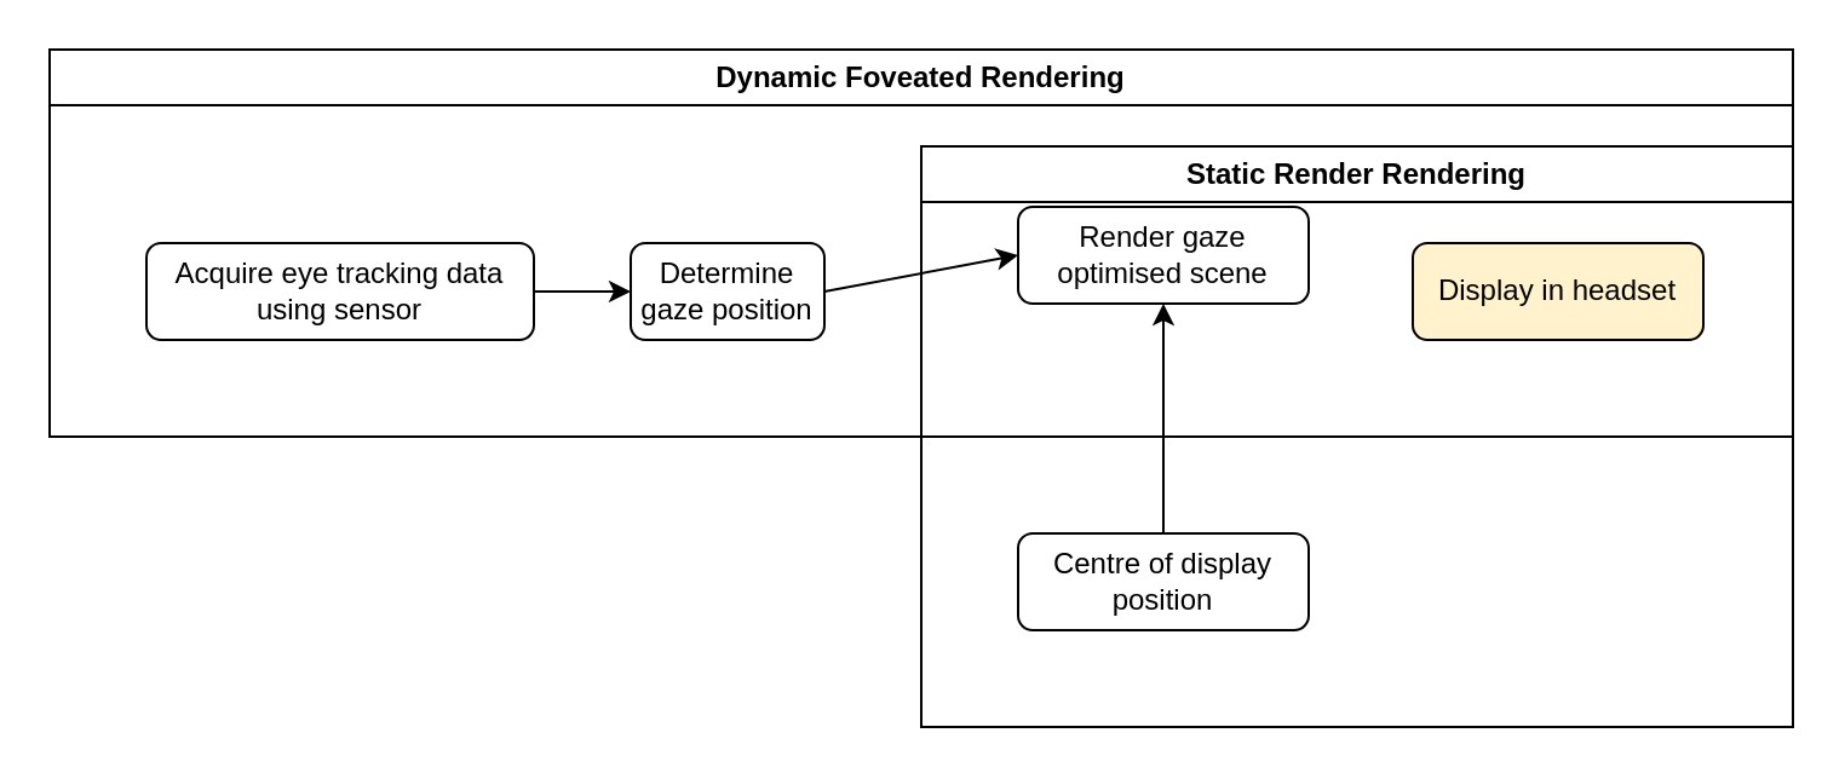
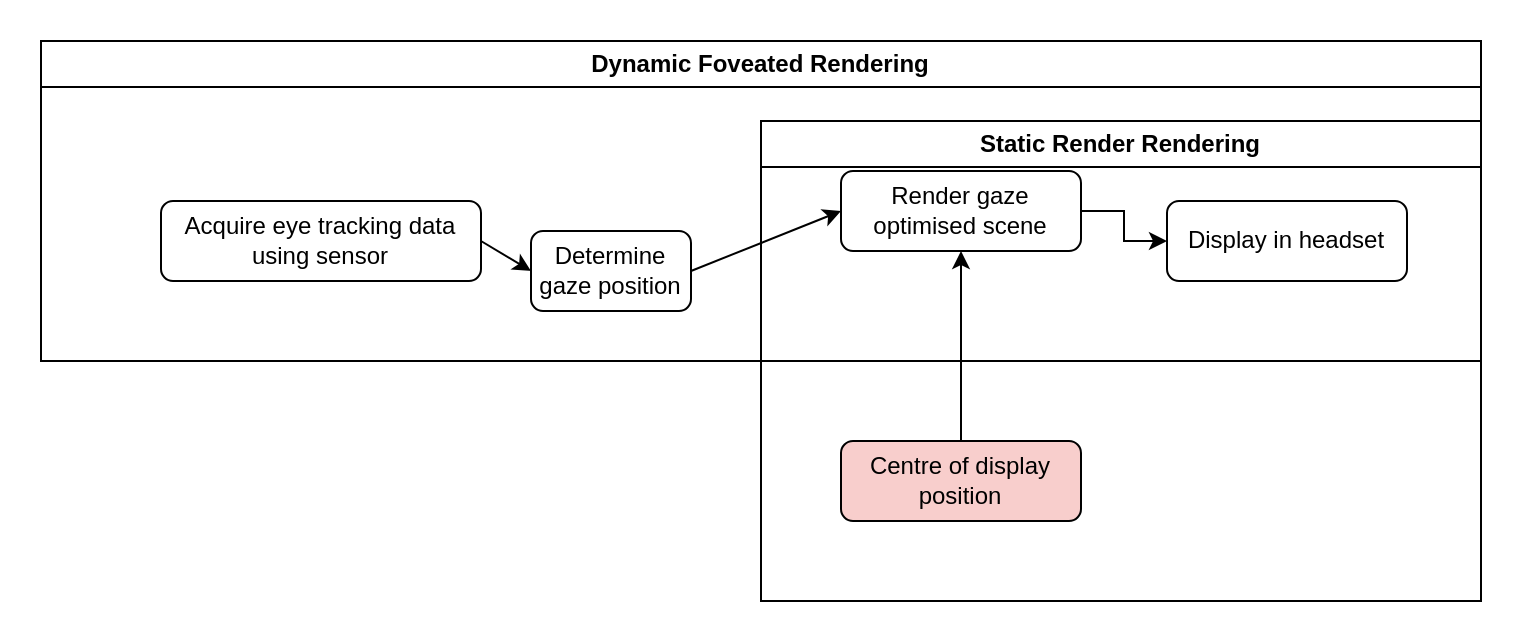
  <mxCell id="0" />
  <mxCell id="1" parent="0" />
  <mxCell id="2" value="Dynamic Foveated Rendering" style="swimlane;whiteSpace=wrap;html=1;" parent="1" vertex="1"><mxGeometry x="20" y="20" width="720" height="160" as="geometry"><mxRectangle y="440" width="200" height="30" as="alternateBounds" /></mxGeometry></mxCell>
  <mxCell id="3" value="Static Render Rendering" style="swimlane;whiteSpace=wrap;html=1;" parent="2" vertex="1"><mxGeometry x="360" y="40" width="360" height="240" as="geometry" /></mxCell>
  <mxCell id="4" style="edgeStyle=orthogonalEdgeStyle;rounded=0;orthogonalLoop=1;jettySize=auto;html=1;exitX=0.5;exitY=0;exitDx=0;exitDy=0;entryX=0.5;entryY=1;entryDx=0;entryDy=0;" edge="1" parent="3" source="5" target="7"><mxGeometry relative="1" as="geometry" /></mxCell>
- <mxCell id="5" value="Centre of display position" style="rounded=1;whiteSpace=wrap;html=1;" parent="3" vertex="1"><mxGeometry x="40" y="160" width="120" height="40" as="geometry" /></mxCell>
+ <mxCell id="5" value="Centre of display position" style="rounded=1;whiteSpace=wrap;html=1;fillColor=#f8cecc;" parent="3" vertex="1"><mxGeometry x="40" y="160" width="120" height="40" as="geometry" /></mxCell>
+ <mxCell id="6" style="edgeStyle=orthogonalEdgeStyle;rounded=0;orthogonalLoop=1;jettySize=auto;html=1;exitX=1;exitY=0.5;exitDx=0;exitDy=0;entryX=0;entryY=0.5;entryDx=0;entryDy=0;" edge="1" parent="3" source="7" target="8"><mxGeometry relative="1" as="geometry" /></mxCell>
  <mxCell id="7" value="Render gaze optimised scene" style="rounded=1;whiteSpace=wrap;html=1;" parent="3" vertex="1"><mxGeometry x="40" y="25" width="120" height="40" as="geometry" /></mxCell>
- <mxCell id="8" value="Display in headset" style="rounded=1;whiteSpace=wrap;html=1;fillColor=#fff2cc;" vertex="1" parent="3"><mxGeometry x="203" y="40" width="120" height="40" as="geometry" /></mxCell>
- <mxCell id="9" value="Acquire eye tracking data&lt;div&gt;using sensor&lt;/div&gt;" style="rounded=1;whiteSpace=wrap;html=1;" parent="2" vertex="1"><mxGeometry x="40" y="80" width="160" height="40" as="geometry" /></mxCell>
- <mxCell id="10" value="Determine gaze position" style="rounded=1;whiteSpace=wrap;html=1;" parent="2" vertex="1"><mxGeometry x="240" y="80" width="80" height="40" as="geometry" /></mxCell>
+ <mxCell id="8" value="Display in headset" style="rounded=1;whiteSpace=wrap;html=1;" vertex="1" parent="3"><mxGeometry x="203" y="40" width="120" height="40" as="geometry" /></mxCell>
+ <mxCell id="9" value="Acquire eye tracking data&lt;div&gt;using sensor&lt;/div&gt;" style="rounded=1;whiteSpace=wrap;html=1;" parent="2" vertex="1"><mxGeometry x="60" y="80" width="160" height="40" as="geometry" /></mxCell>
+ <mxCell id="10" value="Determine gaze position" style="rounded=1;whiteSpace=wrap;html=1;" parent="2" vertex="1"><mxGeometry x="245" y="95" width="80" height="40" as="geometry" /></mxCell>
  <mxCell id="11" value="" style="endArrow=classic;html=1;rounded=0;exitX=1;exitY=0.5;exitDx=0;exitDy=0;entryX=0;entryY=0.5;entryDx=0;entryDy=0;" parent="2" source="9" target="10" edge="1"><mxGeometry width="50" height="50" relative="1" as="geometry"><mxPoint x="390" y="10" as="sourcePoint" /><mxPoint x="440" y="-40" as="targetPoint" /></mxGeometry></mxCell>
  <mxCell id="12" value="" style="endArrow=classic;html=1;rounded=0;exitX=1;exitY=0.5;exitDx=0;exitDy=0;entryX=0;entryY=0.5;entryDx=0;entryDy=0;" parent="2" source="10" target="7" edge="1"><mxGeometry width="50" height="50" relative="1" as="geometry"><mxPoint x="130" y="110" as="sourcePoint" /><mxPoint x="170" y="110" as="targetPoint" /></mxGeometry></mxCell>
